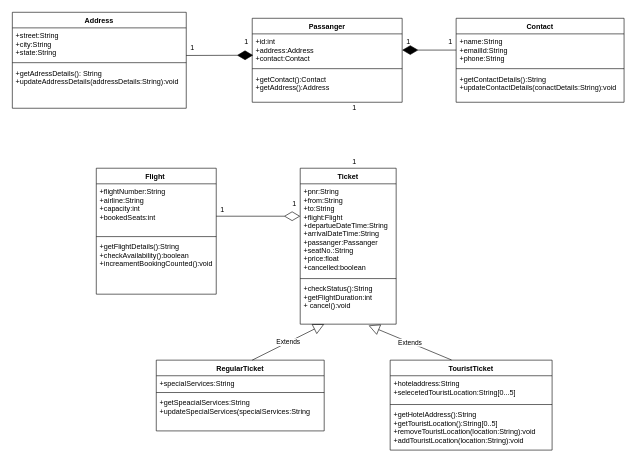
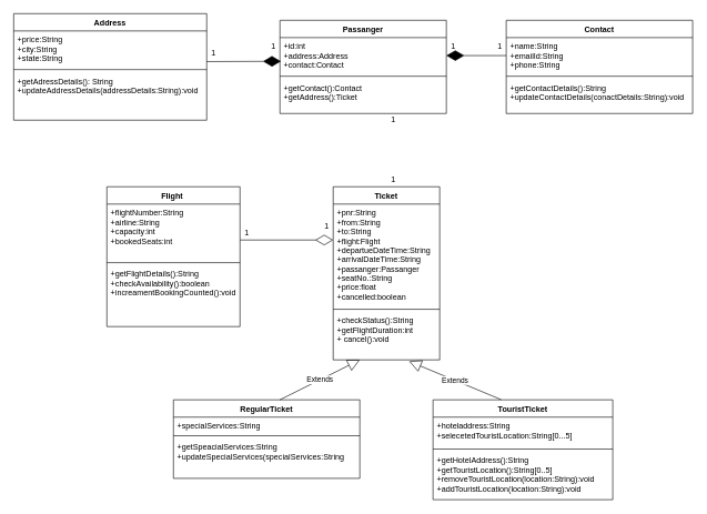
  <mxCell id="0" />
  <mxCell id="1" parent="0" />
  <mxCell id="2" value="Address" style="swimlane;fontStyle=1;align=center;verticalAlign=top;childLayout=stackLayout;horizontal=1;startSize=26;horizontalStack=0;resizeParent=1;resizeParentMax=0;resizeLast=0;collapsible=1;marginBottom=0;" vertex="1" parent="1"><mxGeometry y="20" width="290" height="160" as="geometry" x="20" /></mxCell>
- <mxCell id="3" value="+street:String&#10;+city:String&#10;+state:String" style="text;strokeColor=none;fillColor=none;align=left;verticalAlign=top;spacingLeft=4;spacingRight=4;overflow=hidden;rotatable=0;points=[[0,0.5],[1,0.5]];portConstraint=eastwest;" vertex="1" parent="2"><mxGeometry y="26" width="290" height="54" as="geometry" /></mxCell>
+ <mxCell id="3" value="+price:String&#10;+city:String&#10;+state:String" style="text;strokeColor=none;fillColor=none;align=left;verticalAlign=top;spacingLeft=4;spacingRight=4;overflow=hidden;rotatable=0;points=[[0,0.5],[1,0.5]];portConstraint=eastwest;" vertex="1" parent="2"><mxGeometry y="26" width="290" height="54" as="geometry" /></mxCell>
  <mxCell id="4" value="" style="line;strokeWidth=1;fillColor=none;align=left;verticalAlign=middle;spacingTop=-1;spacingLeft=3;spacingRight=3;rotatable=0;labelPosition=right;points=[];portConstraint=eastwest;" vertex="1" parent="2"><mxGeometry y="80" width="290" height="8" as="geometry" /></mxCell>
  <mxCell id="5" value="+getAdressDetails(): String&#10;+updateAddressDetails(addressDetails:String):void" style="text;strokeColor=none;fillColor=none;align=left;verticalAlign=top;spacingLeft=4;spacingRight=4;overflow=hidden;rotatable=0;points=[[0,0.5],[1,0.5]];portConstraint=eastwest;" vertex="1" parent="2"><mxGeometry y="88" width="290" height="72" as="geometry" /></mxCell>
  <mxCell id="6" value="Passanger" style="swimlane;fontStyle=1;align=center;verticalAlign=top;childLayout=stackLayout;horizontal=1;startSize=26;horizontalStack=0;resizeParent=1;resizeParentMax=0;resizeLast=0;collapsible=1;marginBottom=0;" vertex="1" parent="1"><mxGeometry x="420" y="30" width="250" height="140" as="geometry" /></mxCell>
  <mxCell id="7" value="+id:int&#10;+address:Address&#10;+contact:Contact" style="text;strokeColor=none;fillColor=none;align=left;verticalAlign=top;spacingLeft=4;spacingRight=4;overflow=hidden;rotatable=0;points=[[0,0.5],[1,0.5]];portConstraint=eastwest;" vertex="1" parent="6"><mxGeometry y="26" width="250" height="54" as="geometry" /></mxCell>
  <mxCell id="8" value="" style="line;strokeWidth=1;fillColor=none;align=left;verticalAlign=middle;spacingTop=-1;spacingLeft=3;spacingRight=3;rotatable=0;labelPosition=right;points=[];portConstraint=eastwest;" vertex="1" parent="6"><mxGeometry y="80" width="250" height="8" as="geometry" /></mxCell>
- <mxCell id="9" value="+getContact():Contact&#10;+getAddress():Address" style="text;strokeColor=none;fillColor=none;align=left;verticalAlign=top;spacingLeft=4;spacingRight=4;overflow=hidden;rotatable=0;points=[[0,0.5],[1,0.5]];portConstraint=eastwest;" vertex="1" parent="6"><mxGeometry y="88" width="250" height="52" as="geometry" /></mxCell>
+ <mxCell id="9" value="+getContact():Contact&#10;+getAddress():Ticket" style="text;strokeColor=none;fillColor=none;align=left;verticalAlign=top;spacingLeft=4;spacingRight=4;overflow=hidden;rotatable=0;points=[[0,0.5],[1,0.5]];portConstraint=eastwest;" vertex="1" parent="6"><mxGeometry y="88" width="250" height="52" as="geometry" /></mxCell>
  <mxCell id="10" value="Ticket" style="swimlane;fontStyle=1;align=center;verticalAlign=top;childLayout=stackLayout;horizontal=1;startSize=26;horizontalStack=0;resizeParent=1;resizeParentMax=0;resizeLast=0;collapsible=1;marginBottom=0;" vertex="1" parent="1"><mxGeometry x="500" y="280" width="160" height="260" as="geometry" /></mxCell>
  <mxCell id="11" value="+pnr:String&#10;+from:String&#10;+to:String&#10;+flight:Flight&#10;+departueDateTime:String&#10;+arrivalDateTime:String&#10;+passanger:Passanger&#10;+seatNo.:String&#10;+price:float&#10;+cancelled:boolean" style="text;strokeColor=none;fillColor=none;align=left;verticalAlign=top;spacingLeft=4;spacingRight=4;overflow=hidden;rotatable=0;points=[[0,0.5],[1,0.5]];portConstraint=eastwest;" vertex="1" parent="10"><mxGeometry y="26" width="160" height="154" as="geometry" /></mxCell>
  <mxCell id="12" value="" style="line;strokeWidth=1;fillColor=none;align=left;verticalAlign=middle;spacingTop=-1;spacingLeft=3;spacingRight=3;rotatable=0;labelPosition=right;points=[];portConstraint=eastwest;" vertex="1" parent="10"><mxGeometry y="180" width="160" height="8" as="geometry" /></mxCell>
  <mxCell id="13" value="+checkStatus():String&#10;+getFlightDuration:int&#10;+ cancel():void" style="text;strokeColor=none;fillColor=none;align=left;verticalAlign=top;spacingLeft=4;spacingRight=4;overflow=hidden;rotatable=0;points=[[0,0.5],[1,0.5]];portConstraint=eastwest;" vertex="1" parent="10"><mxGeometry y="188" width="160" height="72" as="geometry" /></mxCell>
  <mxCell id="14" value="Flight " style="swimlane;fontStyle=1;align=center;verticalAlign=top;childLayout=stackLayout;horizontal=1;startSize=26;horizontalStack=0;resizeParent=1;resizeParentMax=0;resizeLast=0;collapsible=1;marginBottom=0;" vertex="1" parent="1"><mxGeometry x="160" y="280" width="200" height="210" as="geometry" /></mxCell>
  <mxCell id="15" value="+flightNumber:String&#10;+airline:String&#10;+capacity:int&#10;+bookedSeats:int" style="text;strokeColor=none;fillColor=none;align=left;verticalAlign=top;spacingLeft=4;spacingRight=4;overflow=hidden;rotatable=0;points=[[0,0.5],[1,0.5]];portConstraint=eastwest;" vertex="1" parent="14"><mxGeometry y="26" width="200" height="84" as="geometry" /></mxCell>
  <mxCell id="16" value="" style="line;strokeWidth=1;fillColor=none;align=left;verticalAlign=middle;spacingTop=-1;spacingLeft=3;spacingRight=3;rotatable=0;labelPosition=right;points=[];portConstraint=eastwest;" vertex="1" parent="14"><mxGeometry y="110" width="200" height="8" as="geometry" /></mxCell>
  <mxCell id="17" value="+getFlightDetails():String&#10;+checkAvailability():boolean&#10;+increamentBookingCounted():void" style="text;strokeColor=none;fillColor=none;align=left;verticalAlign=top;spacingLeft=4;spacingRight=4;overflow=hidden;rotatable=0;points=[[0,0.5],[1,0.5]];portConstraint=eastwest;" vertex="1" parent="14"><mxGeometry y="118" width="200" height="92" as="geometry" /></mxCell>
  <mxCell id="18" value="RegularTicket" style="swimlane;fontStyle=1;align=center;verticalAlign=top;childLayout=stackLayout;horizontal=1;startSize=26;horizontalStack=0;resizeParent=1;resizeParentMax=0;resizeLast=0;collapsible=1;marginBottom=0;" vertex="1" parent="1"><mxGeometry x="260" y="600" width="280" height="118" as="geometry" /></mxCell>
  <mxCell id="19" value="+specialServices:String" style="text;strokeColor=none;fillColor=none;align=left;verticalAlign=top;spacingLeft=4;spacingRight=4;overflow=hidden;rotatable=0;points=[[0,0.5],[1,0.5]];portConstraint=eastwest;" vertex="1" parent="18"><mxGeometry y="26" width="280" height="24" as="geometry" /></mxCell>
  <mxCell id="20" value="" style="line;strokeWidth=1;fillColor=none;align=left;verticalAlign=middle;spacingTop=-1;spacingLeft=3;spacingRight=3;rotatable=0;labelPosition=right;points=[];portConstraint=eastwest;" vertex="1" parent="18"><mxGeometry y="50" width="280" height="8" as="geometry" /></mxCell>
  <mxCell id="21" value="+getSpeacialServices:String&#10;+updateSpecialServices(specialServices:String" style="text;strokeColor=none;fillColor=none;align=left;verticalAlign=top;spacingLeft=4;spacingRight=4;overflow=hidden;rotatable=0;points=[[0,0.5],[1,0.5]];portConstraint=eastwest;" vertex="1" parent="18"><mxGeometry y="58" width="280" height="60" as="geometry" /></mxCell>
  <mxCell id="22" value="Contact" style="swimlane;fontStyle=1;align=center;verticalAlign=top;childLayout=stackLayout;horizontal=1;startSize=26;horizontalStack=0;resizeParent=1;resizeParentMax=0;resizeLast=0;collapsible=1;marginBottom=0;" vertex="1" parent="1"><mxGeometry x="760" y="30" width="280" height="140" as="geometry" /></mxCell>
  <mxCell id="23" value="+name:String&#10;+emailId:String&#10;+phone:String&#10;&#10;&#10;&#10;&#10;&#10;&#10;&#10;&#10;&#10;&#10;&#10;&#10;&#10;&#10;&#10;&#10;&#10;&#10;&#10;&#10;&#10;&#10;&#10;&#10;&#10;&#10;&#10;&#10;&#10;&#10;&#10;&#10;&#10;&#10;&#10;&#10;&#10;&#10;&#10;&#10;&#10;&#10;" style="text;strokeColor=none;fillColor=none;align=left;verticalAlign=top;spacingLeft=4;spacingRight=4;overflow=hidden;rotatable=0;points=[[0,0.5],[1,0.5]];portConstraint=eastwest;" vertex="1" parent="22"><mxGeometry y="26" width="280" height="54" as="geometry" /></mxCell>
  <mxCell id="24" value="" style="line;strokeWidth=1;fillColor=none;align=left;verticalAlign=middle;spacingTop=-1;spacingLeft=3;spacingRight=3;rotatable=0;labelPosition=right;points=[];portConstraint=eastwest;" vertex="1" parent="22"><mxGeometry y="80" width="280" height="8" as="geometry" /></mxCell>
  <mxCell id="25" value="+getContactDetails():String&#10;+updateContactDetails(conactDetails:String):void" style="text;strokeColor=none;fillColor=none;align=left;verticalAlign=top;spacingLeft=4;spacingRight=4;overflow=hidden;rotatable=0;points=[[0,0.5],[1,0.5]];portConstraint=eastwest;" vertex="1" parent="22"><mxGeometry y="88" width="280" height="52" as="geometry" /></mxCell>
  <mxCell id="26" value="TouristTicket" style="swimlane;fontStyle=1;align=center;verticalAlign=top;childLayout=stackLayout;horizontal=1;startSize=26;horizontalStack=0;resizeParent=1;resizeParentMax=0;resizeLast=0;collapsible=1;marginBottom=0;" vertex="1" parent="1"><mxGeometry x="650" y="600" width="270" height="150" as="geometry" /></mxCell>
  <mxCell id="27" value="+hoteladdress:String&#10;+selecetedTouristLocation:String[0...5]&#10;" style="text;strokeColor=none;fillColor=none;align=left;verticalAlign=top;spacingLeft=4;spacingRight=4;overflow=hidden;rotatable=0;points=[[0,0.5],[1,0.5]];portConstraint=eastwest;" vertex="1" parent="26"><mxGeometry y="26" width="270" height="44" as="geometry" /></mxCell>
  <mxCell id="28" value="" style="line;strokeWidth=1;fillColor=none;align=left;verticalAlign=middle;spacingTop=-1;spacingLeft=3;spacingRight=3;rotatable=0;labelPosition=right;points=[];portConstraint=eastwest;" vertex="1" parent="26"><mxGeometry y="70" width="270" height="8" as="geometry" /></mxCell>
  <mxCell id="29" value="+getHotelAddress():String&#10;+getTouristLocation():String[0..5]&#10;+removeTouristLocation(location:String):void&#10;+addTouristLocation(location:String):void" style="text;strokeColor=none;fillColor=none;align=left;verticalAlign=top;spacingLeft=4;spacingRight=4;overflow=hidden;rotatable=0;points=[[0,0.5],[1,0.5]];portConstraint=eastwest;" vertex="1" parent="26"><mxGeometry y="78" width="270" height="72" as="geometry" /></mxCell>
  <mxCell id="30" value="" style="endArrow=diamondThin;endFill=0;endSize=24;html=1;" edge="1" parent="1"><mxGeometry width="160" relative="1" as="geometry"><mxPoint x="360" y="360" as="sourcePoint" /><mxPoint x="500" y="360" as="targetPoint" /></mxGeometry></mxCell>
  <mxCell id="31" value="1" style="text;html=1;align=center;verticalAlign=middle;resizable=0;points=[];autosize=1;strokeColor=none;fillColor=none;" vertex="1" parent="1"><mxGeometry x="360" y="340" width="20" height="20" as="geometry" /></mxCell>
  <mxCell id="32" value="1" style="text;html=1;align=center;verticalAlign=middle;resizable=0;points=[];autosize=1;strokeColor=none;fillColor=none;" vertex="1" parent="1"><mxGeometry x="480" y="330" width="20" height="20" as="geometry" /></mxCell>
  <mxCell id="33" value="1" style="text;html=1;align=center;verticalAlign=middle;resizable=0;points=[];autosize=1;strokeColor=none;fillColor=none;rotation=0;" vertex="1" parent="1"><mxGeometry x="580" y="260" width="20" height="20" as="geometry" /></mxCell>
  <mxCell id="34" value="1" style="text;html=1;align=center;verticalAlign=middle;resizable=0;points=[];autosize=1;strokeColor=none;fillColor=none;" vertex="1" parent="1"><mxGeometry x="580" y="170" width="20" height="20" as="geometry" /></mxCell>
  <mxCell id="35" value="" style="endArrow=diamondThin;endFill=1;endSize=24;html=1;entryX=0.006;entryY=0.659;entryDx=0;entryDy=0;entryPerimeter=0;" edge="1" parent="1" target="7"><mxGeometry width="160" relative="1" as="geometry"><mxPoint x="310" y="92" as="sourcePoint" /><mxPoint x="420" y="100" as="targetPoint" /></mxGeometry></mxCell>
  <mxCell id="36" value="" style="endArrow=diamondThin;endFill=1;endSize=24;html=1;entryX=1;entryY=0.5;entryDx=0;entryDy=0;exitX=0;exitY=0.5;exitDx=0;exitDy=0;" edge="1" parent="1" source="23" target="7"><mxGeometry width="160" relative="1" as="geometry"><mxPoint x="750" y="83" as="sourcePoint" /><mxPoint x="710" y="83" as="targetPoint" /></mxGeometry></mxCell>
  <mxCell id="37" value="1" style="text;html=1;align=center;verticalAlign=middle;resizable=0;points=[];autosize=1;strokeColor=none;fillColor=none;rotation=0;" vertex="1" parent="1"><mxGeometry x="310" y="70" width="20" height="20" as="geometry" /></mxCell>
  <mxCell id="38" value="1" style="text;html=1;align=center;verticalAlign=middle;resizable=0;points=[];autosize=1;strokeColor=none;fillColor=none;" vertex="1" parent="1"><mxGeometry x="400" y="60" width="20" height="20" as="geometry" /></mxCell>
  <mxCell id="39" value="1" style="text;html=1;align=center;verticalAlign=middle;resizable=0;points=[];autosize=1;strokeColor=none;fillColor=none;" vertex="1" parent="1"><mxGeometry x="670" y="60" width="20" height="20" as="geometry" /></mxCell>
  <mxCell id="40" value="1" style="text;html=1;align=center;verticalAlign=middle;resizable=0;points=[];autosize=1;strokeColor=none;fillColor=none;" vertex="1" parent="1"><mxGeometry x="740" y="60" width="20" height="20" as="geometry" /></mxCell>
  <mxCell id="41" value="Extends" style="endArrow=block;endSize=16;endFill=0;html=1;entryX=0.25;entryY=1;entryDx=0;entryDy=0;exitX=0.571;exitY=0;exitDx=0;exitDy=0;exitPerimeter=0;" edge="1" parent="1" source="18" target="10"><mxGeometry width="160" relative="1" as="geometry"><mxPoint x="390" y="620" as="sourcePoint" /><mxPoint x="550" y="620" as="targetPoint" /></mxGeometry></mxCell>
  <mxCell id="42" value="Extends" style="endArrow=block;endSize=16;endFill=0;html=1;exitX=0.379;exitY=-0.002;exitDx=0;exitDy=0;exitPerimeter=0;entryX=0.713;entryY=1.03;entryDx=0;entryDy=0;entryPerimeter=0;" edge="1" parent="1" source="26" target="13"><mxGeometry width="160" relative="1" as="geometry"><mxPoint x="540" y="550" as="sourcePoint" /><mxPoint x="700" y="550" as="targetPoint" /></mxGeometry></mxCell>
